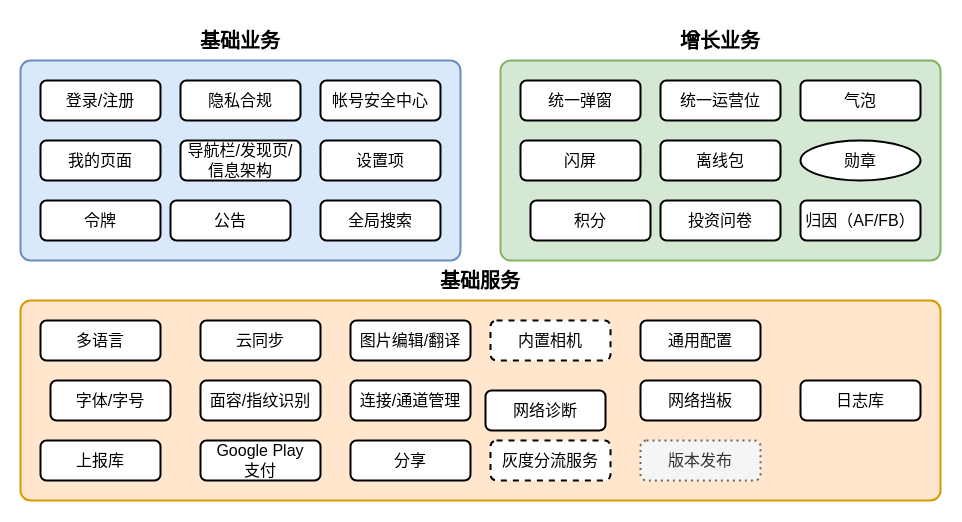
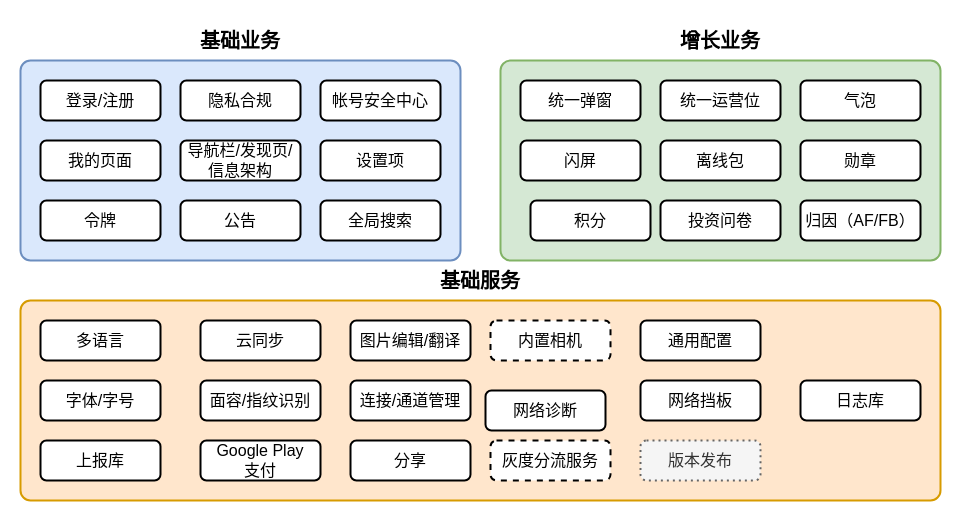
  <mxCell id="0" />
  <mxCell id="1" parent="0" />
  <mxCell id="2" value="" style="rounded=1;whiteSpace=wrap;html=1;strokeWidth=2;fillColor=#dae8fc;strokeColor=#6c8ebf;arcSize=5;" vertex="1" parent="1"><mxGeometry x="20" y="60" width="440" height="200" as="geometry" /></mxCell>
  <mxCell id="3" value="基础业务" style="text;html=1;strokeColor=none;fillColor=none;align=center;verticalAlign=middle;whiteSpace=wrap;rounded=0;strokeWidth=2;fontSize=20;fontStyle=1" vertex="1" parent="1"><mxGeometry x="120" y="20" width="240" height="40" as="geometry" /></mxCell>
  <mxCell id="4" value="登录/注册" style="rounded=1;whiteSpace=wrap;html=1;strokeWidth=2;fontSize=16;" vertex="1" parent="1"><mxGeometry x="40" y="80" width="120" height="40" as="geometry" /></mxCell>
  <mxCell id="5" value="隐私合规" style="rounded=1;whiteSpace=wrap;html=1;strokeWidth=2;fontSize=16;" vertex="1" parent="1"><mxGeometry x="180" y="80" width="120" height="40" as="geometry" /></mxCell>
  <mxCell id="6" value="帐号安全中心" style="rounded=1;whiteSpace=wrap;html=1;strokeWidth=2;fontSize=16;" vertex="1" parent="1"><mxGeometry x="320" y="80" width="120" height="40" as="geometry" /></mxCell>
  <mxCell id="7" value="我的页面" style="rounded=1;whiteSpace=wrap;html=1;strokeWidth=2;fontSize=16;" vertex="1" parent="1"><mxGeometry x="40" y="140" width="120" height="40" as="geometry" /></mxCell>
  <mxCell id="8" value="导航栏/发现页/信息架构" style="rounded=1;whiteSpace=wrap;html=1;strokeWidth=2;fontSize=16;" vertex="1" parent="1"><mxGeometry x="180" y="140" width="120" height="40" as="geometry" /></mxCell>
  <mxCell id="9" value="设置项" style="rounded=1;whiteSpace=wrap;html=1;strokeWidth=2;fontSize=16;" vertex="1" parent="1"><mxGeometry x="320" y="140" width="120" height="40" as="geometry" /></mxCell>
  <mxCell id="10" value="令牌" style="rounded=1;whiteSpace=wrap;html=1;strokeWidth=2;fontSize=16;" vertex="1" parent="1"><mxGeometry x="40" y="200" width="120" height="40" as="geometry" /></mxCell>
- <mxCell id="11" value="公告" style="rounded=1;whiteSpace=wrap;html=1;strokeWidth=2;fontSize=16;" vertex="1" parent="1"><mxGeometry x="170" y="200" width="120" height="40" as="geometry" /></mxCell>
+ <mxCell id="11" value="公告" style="rounded=1;whiteSpace=wrap;html=1;strokeWidth=2;fontSize=16;" vertex="1" parent="1"><mxGeometry x="180" y="200" width="120" height="40" as="geometry" /></mxCell>
  <mxCell id="12" value="" style="rounded=1;whiteSpace=wrap;html=1;strokeWidth=2;fillColor=#d5e8d4;strokeColor=#82b366;arcSize=5;" vertex="1" parent="1"><mxGeometry x="500" y="60" width="440" height="200" as="geometry" /></mxCell>
  <mxCell id="13" value="增长业务" style="text;html=1;strokeColor=none;fillColor=none;align=center;verticalAlign=middle;whiteSpace=wrap;rounded=0;strokeWidth=2;fontSize=20;fontStyle=1" vertex="1" parent="1"><mxGeometry x="600" y="20" width="240" height="40" as="geometry" /></mxCell>
  <mxCell id="14" value="统一弹窗" style="rounded=1;whiteSpace=wrap;html=1;strokeWidth=2;fontSize=16;" vertex="1" parent="1"><mxGeometry x="520" y="80" width="120" height="40" as="geometry" /></mxCell>
  <mxCell id="15" value="统一运营位" style="rounded=1;whiteSpace=wrap;html=1;strokeWidth=2;fontSize=16;" vertex="1" parent="1"><mxGeometry x="660" y="80" width="120" height="40" as="geometry" /></mxCell>
  <mxCell id="16" value="气泡" style="rounded=1;whiteSpace=wrap;html=1;strokeWidth=2;fontSize=16;" vertex="1" parent="1"><mxGeometry x="800" y="80" width="120" height="40" as="geometry" /></mxCell>
  <mxCell id="17" value="闪屏" style="rounded=1;whiteSpace=wrap;html=1;strokeWidth=2;fontSize=16;" vertex="1" parent="1"><mxGeometry x="520" y="140" width="120" height="40" as="geometry" /></mxCell>
  <mxCell id="18" value="离线包" style="rounded=1;whiteSpace=wrap;html=1;strokeWidth=2;fontSize=16;" vertex="1" parent="1"><mxGeometry x="660" y="140" width="120" height="40" as="geometry" /></mxCell>
- <mxCell id="19" value="勋章" style="ellipse;whiteSpace=wrap;html=1;strokeWidth=2;fontSize=16;" vertex="1" parent="1"><mxGeometry x="800" y="140" width="120" height="40" as="geometry" /></mxCell>
+ <mxCell id="19" value="勋章" style="rounded=1;whiteSpace=wrap;html=1;strokeWidth=2;fontSize=16;" vertex="1" parent="1"><mxGeometry x="800" y="140" width="120" height="40" as="geometry" /></mxCell>
  <mxCell id="20" value="积分" style="rounded=1;whiteSpace=wrap;html=1;strokeWidth=2;fontSize=16;" vertex="1" parent="1"><mxGeometry x="530" y="200" width="120" height="40" as="geometry" /></mxCell>
  <mxCell id="21" value="投资问卷" style="rounded=1;whiteSpace=wrap;html=1;strokeWidth=2;fontSize=16;" vertex="1" parent="1"><mxGeometry x="660" y="200" width="120" height="40" as="geometry" /></mxCell>
  <mxCell id="22" value="归因（AF/FB）" style="rounded=1;whiteSpace=wrap;html=1;strokeWidth=2;fontSize=16;" vertex="1" parent="1"><mxGeometry x="800" y="200" width="120" height="40" as="geometry" /></mxCell>
  <mxCell id="23" value="" style="rounded=1;whiteSpace=wrap;html=1;strokeWidth=2;fillColor=#ffe6cc;strokeColor=#d79b00;arcSize=5;" vertex="1" parent="1"><mxGeometry x="20" y="300" width="920" height="200" as="geometry" /></mxCell>
  <mxCell id="24" value="基础服务" style="text;html=1;strokeColor=none;fillColor=none;align=center;verticalAlign=middle;whiteSpace=wrap;rounded=0;strokeWidth=2;fontSize=20;fontStyle=1" vertex="1" parent="1"><mxGeometry x="360" y="260" width="240" height="40" as="geometry" /></mxCell>
  <mxCell id="25" value="多语言" style="rounded=1;whiteSpace=wrap;html=1;strokeWidth=2;fontSize=16;" vertex="1" parent="1"><mxGeometry x="40" y="320" width="120" height="40" as="geometry" /></mxCell>
  <mxCell id="26" value="云同步" style="rounded=1;whiteSpace=wrap;html=1;strokeWidth=2;fontSize=16;" vertex="1" parent="1"><mxGeometry x="200" y="320" width="120" height="40" as="geometry" /></mxCell>
  <mxCell id="27" value="图片编辑/翻译" style="rounded=1;whiteSpace=wrap;html=1;strokeWidth=2;fontSize=16;" vertex="1" parent="1"><mxGeometry x="350" y="320" width="120" height="40" as="geometry" /></mxCell>
  <mxCell id="28" value="内置相机" style="rounded=1;whiteSpace=wrap;html=1;strokeWidth=2;fontSize=16;dashed=1;" vertex="1" parent="1"><mxGeometry x="490" y="320" width="120" height="40" as="geometry" /></mxCell>
  <mxCell id="29" value="通用配置" style="rounded=1;whiteSpace=wrap;html=1;strokeWidth=2;fontSize=16;" vertex="1" parent="1"><mxGeometry x="640" y="320" width="120" height="40" as="geometry" /></mxCell>
- <mxCell id="30" value="字体/字号" style="rounded=1;whiteSpace=wrap;html=1;strokeWidth=2;fontSize=16;" vertex="1" parent="1"><mxGeometry x="50" y="380" width="120" height="40" as="geometry" /></mxCell>
+ <mxCell id="30" value="字体/字号" style="rounded=1;whiteSpace=wrap;html=1;strokeWidth=2;fontSize=16;" vertex="1" parent="1"><mxGeometry x="40" y="380" width="120" height="40" as="geometry" /></mxCell>
  <mxCell id="31" value="全局搜索" style="rounded=1;whiteSpace=wrap;html=1;strokeWidth=2;fontSize=16;" vertex="1" parent="1"><mxGeometry x="320" y="200" width="120" height="40" as="geometry" /></mxCell>
  <mxCell id="32" value="面容/指纹识别" style="rounded=1;whiteSpace=wrap;html=1;strokeWidth=2;fontSize=16;" vertex="1" parent="1"><mxGeometry x="200" y="380" width="120" height="40" as="geometry" /></mxCell>
  <mxCell id="33" value="连接/通道管理" style="rounded=1;whiteSpace=wrap;html=1;strokeWidth=2;fontSize=16;" vertex="1" parent="1"><mxGeometry x="350" y="380" width="120" height="40" as="geometry" /></mxCell>
  <mxCell id="34" value="网络诊断" style="rounded=1;whiteSpace=wrap;html=1;strokeWidth=2;fontSize=16;" vertex="1" parent="1"><mxGeometry x="485" y="390" width="120" height="40" as="geometry" /></mxCell>
  <mxCell id="35" value="网络挡板" style="rounded=1;whiteSpace=wrap;html=1;strokeWidth=2;fontSize=16;" vertex="1" parent="1"><mxGeometry x="640" y="380" width="120" height="40" as="geometry" /></mxCell>
  <mxCell id="36" value="日志库" style="rounded=1;whiteSpace=wrap;html=1;strokeWidth=2;fontSize=16;" vertex="1" parent="1"><mxGeometry x="800" y="380" width="120" height="40" as="geometry" /></mxCell>
  <mxCell id="37" value="上报库" style="rounded=1;whiteSpace=wrap;html=1;strokeWidth=2;fontSize=16;" vertex="1" parent="1"><mxGeometry x="40" y="440" width="120" height="40" as="geometry" /></mxCell>
  <mxCell id="38" value="Google Play&lt;br&gt;支付" style="rounded=1;whiteSpace=wrap;html=1;strokeWidth=2;fontSize=16;" vertex="1" parent="1"><mxGeometry x="200" y="440" width="120" height="40" as="geometry" /></mxCell>
  <mxCell id="39" value="版本发布" style="rounded=1;whiteSpace=wrap;html=1;strokeWidth=2;fontSize=16;fillColor=#f5f5f5;strokeColor=#666666;sketch=0;fontColor=#333333;dashed=1;dashPattern=1 2;" vertex="1" parent="1"><mxGeometry x="640" y="440" width="120" height="40" as="geometry" /></mxCell>
  <mxCell id="40" value="分享" style="rounded=1;whiteSpace=wrap;html=1;strokeWidth=2;fontSize=16;" vertex="1" parent="1"><mxGeometry x="350" y="440" width="120" height="40" as="geometry" /></mxCell>
  <mxCell id="41" value="灰度分流服务" style="rounded=1;whiteSpace=wrap;html=1;strokeWidth=2;fontSize=16;dashed=1;" vertex="1" parent="1"><mxGeometry x="490" y="440" width="120" height="40" as="geometry" /></mxCell>
